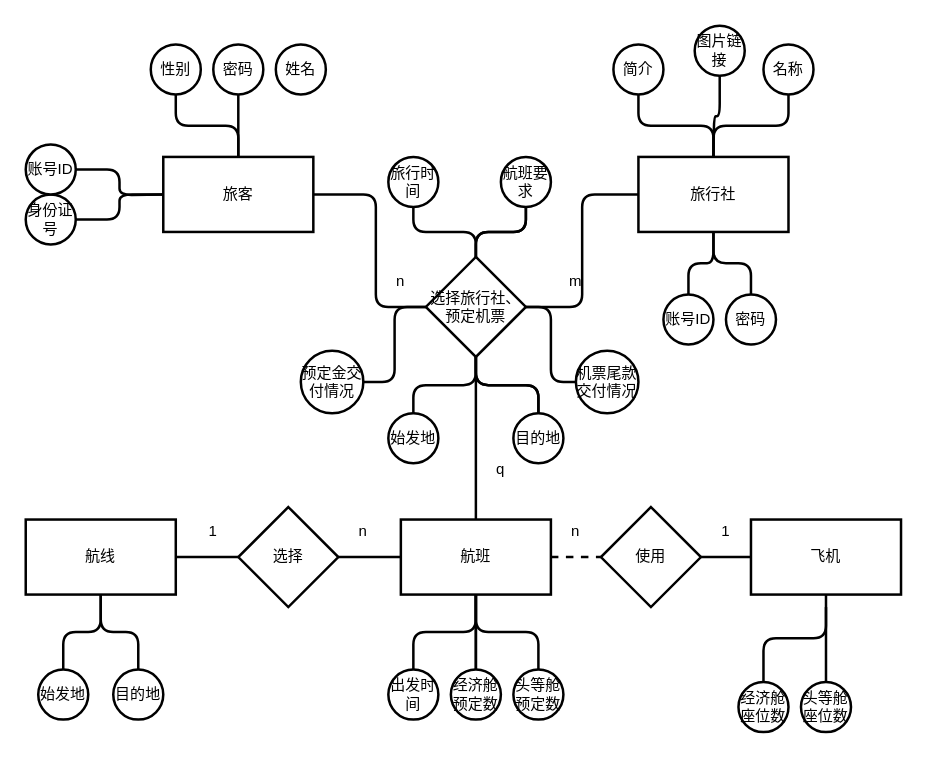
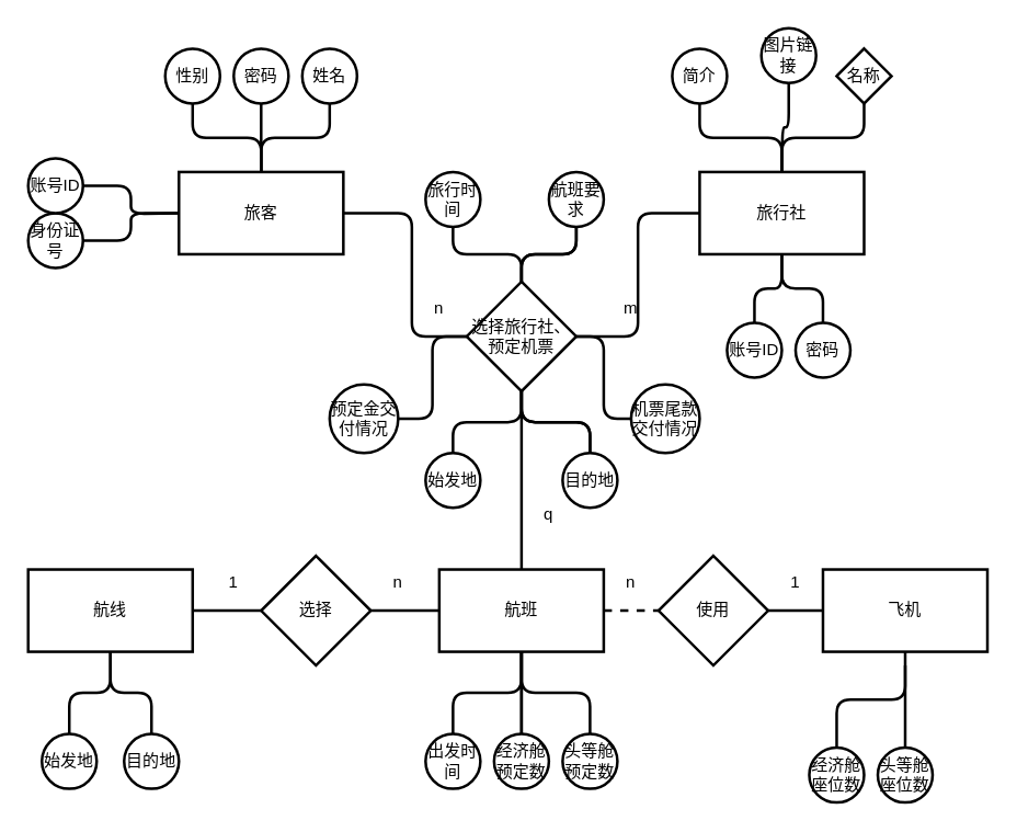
  <mxCell id="0" />
  <mxCell id="1" parent="0" />
  <mxCell id="2" style="edgeStyle=orthogonalEdgeStyle;rounded=1;orthogonalLoop=1;jettySize=auto;html=1;entryX=0;entryY=0.5;entryDx=0;entryDy=0;endArrow=none;endFill=0;strokeWidth=2;" parent="1" source="3" target="16" edge="1"><mxGeometry relative="1" as="geometry"><Array as="points"><mxPoint x="300" y="155" /><mxPoint x="300" y="245" /></Array></mxGeometry></mxCell>
  <mxCell id="3" value="旅客" style="rounded=0;whiteSpace=wrap;html=1;strokeWidth=2;" parent="1" vertex="1"><mxGeometry x="130" y="125" width="120" height="60" as="geometry" /></mxCell>
  <mxCell id="4" style="edgeStyle=orthogonalEdgeStyle;rounded=1;orthogonalLoop=1;jettySize=auto;html=1;entryX=0.5;entryY=0;entryDx=0;entryDy=0;endArrow=none;endFill=0;strokeWidth=2;" parent="1" source="5" target="45" edge="1"><mxGeometry relative="1" as="geometry" /></mxCell>
  <mxCell id="5" value="旅行社" style="rounded=0;whiteSpace=wrap;html=1;strokeWidth=2;" parent="1" vertex="1"><mxGeometry x="510" y="125" width="120" height="60" as="geometry" /></mxCell>
  <mxCell id="6" style="edgeStyle=orthogonalEdgeStyle;rounded=1;orthogonalLoop=1;jettySize=auto;html=1;entryX=0.5;entryY=1;entryDx=0;entryDy=0;strokeWidth=2;endFill=0;endArrow=none;" edge="1" parent="1" source="8" target="16"><mxGeometry relative="1" as="geometry" /></mxCell>
  <mxCell id="7" style="edgeStyle=orthogonalEdgeStyle;rounded=1;orthogonalLoop=1;jettySize=auto;html=1;entryX=0;entryY=0.5;entryDx=0;entryDy=0;strokeWidth=2;endFill=0;endArrow=none;dashed=1;" edge="1" parent="1" source="8" target="70"><mxGeometry relative="1" as="geometry" /></mxCell>
  <mxCell id="8" value="航班" style="rounded=0;whiteSpace=wrap;html=1;strokeWidth=2;" parent="1" vertex="1"><mxGeometry x="320" y="415" width="120" height="60" as="geometry" /></mxCell>
  <mxCell id="9" style="edgeStyle=orthogonalEdgeStyle;rounded=1;orthogonalLoop=1;jettySize=auto;html=1;entryX=0.5;entryY=0;entryDx=0;entryDy=0;endArrow=none;endFill=0;strokeWidth=2;" parent="1" source="10" target="3" edge="1"><mxGeometry relative="1" as="geometry" /></mxCell>
  <mxCell id="10" value="性别" style="ellipse;whiteSpace=wrap;html=1;strokeWidth=2;" parent="1" vertex="1"><mxGeometry x="120" y="35" width="40" height="40" as="geometry" /></mxCell>
+ <mxCell id="11" style="edgeStyle=orthogonalEdgeStyle;rounded=1;orthogonalLoop=1;jettySize=auto;html=1;entryX=0.5;entryY=0;entryDx=0;entryDy=0;endArrow=none;endFill=0;strokeWidth=2;" parent="1" source="12" target="3" edge="1"><mxGeometry relative="1" as="geometry" /></mxCell>
  <mxCell id="12" value="姓名" style="ellipse;whiteSpace=wrap;html=1;strokeWidth=2;" parent="1" vertex="1"><mxGeometry x="220" y="35" width="40" height="40" as="geometry" /></mxCell>
  <mxCell id="13" style="edgeStyle=orthogonalEdgeStyle;rounded=1;orthogonalLoop=1;jettySize=auto;html=1;entryX=0;entryY=0.5;entryDx=0;entryDy=0;endArrow=none;endFill=0;strokeWidth=2;" parent="1" source="14" target="3" edge="1"><mxGeometry relative="1" as="geometry" /></mxCell>
  <mxCell id="14" value="身份证号" style="ellipse;whiteSpace=wrap;html=1;strokeWidth=2;" parent="1" vertex="1"><mxGeometry x="20" y="155" width="40" height="40" as="geometry" /></mxCell>
  <mxCell id="15" style="edgeStyle=orthogonalEdgeStyle;rounded=1;orthogonalLoop=1;jettySize=auto;html=1;entryX=0;entryY=0.5;entryDx=0;entryDy=0;endArrow=none;endFill=0;strokeWidth=2;" parent="1" source="16" target="5" edge="1"><mxGeometry relative="1" as="geometry" /></mxCell>
  <mxCell id="16" value="选择旅行社、&lt;br&gt;预定机票" style="rhombus;whiteSpace=wrap;html=1;strokeWidth=2;" parent="1" vertex="1"><mxGeometry x="340" y="205" width="80" height="80" as="geometry" /></mxCell>
  <mxCell id="17" value="n" style="text;html=1;strokeColor=none;fillColor=none;align=center;verticalAlign=middle;whiteSpace=wrap;rounded=0;" parent="1" vertex="1"><mxGeometry x="300" y="215" width="40" height="20" as="geometry" /></mxCell>
  <mxCell id="18" value="m" style="text;html=1;strokeColor=none;fillColor=none;align=center;verticalAlign=middle;whiteSpace=wrap;rounded=0;" parent="1" vertex="1"><mxGeometry x="440" y="215" width="40" height="20" as="geometry" /></mxCell>
  <mxCell id="19" style="edgeStyle=orthogonalEdgeStyle;rounded=1;orthogonalLoop=1;jettySize=auto;html=1;entryX=0.5;entryY=0;entryDx=0;entryDy=0;endArrow=none;endFill=0;strokeWidth=2;" parent="1" source="20" target="16" edge="1"><mxGeometry relative="1" as="geometry" /></mxCell>
  <mxCell id="20" value="旅行时间" style="ellipse;whiteSpace=wrap;html=1;strokeWidth=2;" parent="1" vertex="1"><mxGeometry x="310" y="125" width="40" height="40" as="geometry" /></mxCell>
  <mxCell id="21" style="edgeStyle=orthogonalEdgeStyle;rounded=1;orthogonalLoop=1;jettySize=auto;html=1;entryX=0.5;entryY=1;entryDx=0;entryDy=0;endArrow=none;endFill=0;strokeWidth=2;startArrow=none;" parent="1" source="32" target="16" edge="1"><mxGeometry relative="1" as="geometry" /></mxCell>
  <mxCell id="22" style="edgeStyle=orthogonalEdgeStyle;rounded=1;orthogonalLoop=1;jettySize=auto;html=1;entryX=0.5;entryY=1;entryDx=0;entryDy=0;endArrow=none;endFill=0;strokeWidth=2;" parent="1" source="23" target="16" edge="1"><mxGeometry relative="1" as="geometry" /></mxCell>
  <mxCell id="23" value="始发地" style="ellipse;whiteSpace=wrap;html=1;strokeWidth=2;" parent="1" vertex="1"><mxGeometry x="310" y="330" width="40" height="40" as="geometry" /></mxCell>
  <mxCell id="24" style="edgeStyle=orthogonalEdgeStyle;rounded=1;orthogonalLoop=1;jettySize=auto;html=1;entryX=0.5;entryY=1;entryDx=0;entryDy=0;endArrow=none;endFill=0;strokeWidth=2;" parent="1" source="32" target="16" edge="1"><mxGeometry relative="1" as="geometry" /></mxCell>
  <mxCell id="25" style="edgeStyle=orthogonalEdgeStyle;rounded=1;orthogonalLoop=1;jettySize=auto;html=1;entryX=0.5;entryY=0;entryDx=0;entryDy=0;endArrow=none;endFill=0;strokeWidth=2;" parent="1" source="31" target="16" edge="1"><mxGeometry relative="1" as="geometry" /></mxCell>
  <mxCell id="26" style="edgeStyle=orthogonalEdgeStyle;rounded=1;orthogonalLoop=1;jettySize=auto;html=1;strokeWidth=2;endFill=0;endArrow=none;" edge="1" parent="1" source="27" target="16"><mxGeometry relative="1" as="geometry" /></mxCell>
  <mxCell id="27" value="预定金交付情况" style="ellipse;whiteSpace=wrap;html=1;strokeWidth=2;" parent="1" vertex="1"><mxGeometry x="240" y="280" width="50" height="50" as="geometry" /></mxCell>
  <mxCell id="28" style="edgeStyle=orthogonalEdgeStyle;rounded=1;orthogonalLoop=1;jettySize=auto;html=1;entryX=0.5;entryY=0;entryDx=0;entryDy=0;endArrow=none;endFill=0;strokeWidth=2;startArrow=none;" parent="1" source="31" target="16" edge="1"><mxGeometry relative="1" as="geometry" /></mxCell>
  <mxCell id="29" style="edgeStyle=orthogonalEdgeStyle;rounded=1;orthogonalLoop=1;jettySize=auto;html=1;strokeWidth=2;endFill=0;endArrow=none;" edge="1" parent="1" source="30" target="16"><mxGeometry relative="1" as="geometry" /></mxCell>
  <mxCell id="30" value="机票尾款交付情况" style="ellipse;whiteSpace=wrap;html=1;strokeWidth=2;" parent="1" vertex="1"><mxGeometry x="460" y="280" width="50" height="50" as="geometry" /></mxCell>
  <mxCell id="31" value="航班要求" style="ellipse;whiteSpace=wrap;html=1;strokeWidth=2;" parent="1" vertex="1"><mxGeometry x="400" y="125" width="40" height="40" as="geometry" /></mxCell>
  <mxCell id="32" value="目的地" style="ellipse;whiteSpace=wrap;html=1;strokeWidth=2;" parent="1" vertex="1"><mxGeometry x="410" y="330" width="40" height="40" as="geometry" /></mxCell>
  <mxCell id="33" style="edgeStyle=orthogonalEdgeStyle;rounded=1;orthogonalLoop=1;jettySize=auto;html=1;endArrow=none;endFill=0;strokeWidth=2;" parent="1" source="34" edge="1"><mxGeometry relative="1" as="geometry"><mxPoint x="190" y="125" as="targetPoint" /></mxGeometry></mxCell>
  <mxCell id="34" value="密码" style="ellipse;whiteSpace=wrap;html=1;strokeWidth=2;" parent="1" vertex="1"><mxGeometry x="170" y="35" width="40" height="40" as="geometry" /></mxCell>
  <mxCell id="35" style="edgeStyle=orthogonalEdgeStyle;rounded=1;orthogonalLoop=1;jettySize=auto;html=1;entryX=0.5;entryY=0;entryDx=0;entryDy=0;endArrow=none;endFill=0;strokeWidth=2;" parent="1" source="36" target="5" edge="1"><mxGeometry relative="1" as="geometry" /></mxCell>
  <mxCell id="36" value="简介" style="ellipse;whiteSpace=wrap;html=1;strokeWidth=2;" parent="1" vertex="1"><mxGeometry x="490" y="35" width="40" height="40" as="geometry" /></mxCell>
  <mxCell id="37" style="edgeStyle=orthogonalEdgeStyle;rounded=1;orthogonalLoop=1;jettySize=auto;html=1;endArrow=none;endFill=0;strokeWidth=2;" parent="1" source="38" edge="1"><mxGeometry relative="1" as="geometry"><mxPoint x="570" y="125" as="targetPoint" /></mxGeometry></mxCell>
  <mxCell id="38" value="图片链接" style="ellipse;whiteSpace=wrap;html=1;strokeWidth=2;" parent="1" vertex="1"><mxGeometry x="555" y="20" width="40" height="40" as="geometry" /></mxCell>
  <mxCell id="39" style="edgeStyle=orthogonalEdgeStyle;rounded=1;orthogonalLoop=1;jettySize=auto;html=1;entryX=0.5;entryY=0;entryDx=0;entryDy=0;endArrow=none;endFill=0;strokeWidth=2;" parent="1" source="40" target="5" edge="1"><mxGeometry relative="1" as="geometry" /></mxCell>
- <mxCell id="40" value="名称" style="ellipse;whiteSpace=wrap;html=1;strokeWidth=2;" parent="1" vertex="1"><mxGeometry x="610" y="35" width="40" height="40" as="geometry" /></mxCell>
+ <mxCell id="40" value="名称" style="rhombus;whiteSpace=wrap;html=1;strokeWidth=2;" parent="1" vertex="1"><mxGeometry x="610" y="35" width="40" height="40" as="geometry" /></mxCell>
  <mxCell id="41" style="edgeStyle=orthogonalEdgeStyle;rounded=1;orthogonalLoop=1;jettySize=auto;html=1;entryX=0.5;entryY=1;entryDx=0;entryDy=0;endArrow=none;endFill=0;strokeWidth=2;" parent="1" source="42" target="5" edge="1"><mxGeometry relative="1" as="geometry" /></mxCell>
  <mxCell id="42" value="账号ID" style="ellipse;whiteSpace=wrap;html=1;strokeWidth=2;" parent="1" vertex="1"><mxGeometry x="530" y="235" width="40" height="40" as="geometry" /></mxCell>
  <mxCell id="43" style="edgeStyle=orthogonalEdgeStyle;rounded=1;orthogonalLoop=1;jettySize=auto;html=1;endArrow=none;endFill=0;strokeWidth=2;" parent="1" source="44" edge="1"><mxGeometry relative="1" as="geometry"><mxPoint x="130" y="155" as="targetPoint" /></mxGeometry></mxCell>
  <mxCell id="44" value="账号ID" style="ellipse;whiteSpace=wrap;html=1;strokeWidth=2;" parent="1" vertex="1"><mxGeometry x="20" y="115" width="40" height="40" as="geometry" /></mxCell>
  <mxCell id="45" value="密码" style="ellipse;whiteSpace=wrap;html=1;strokeWidth=2;" parent="1" vertex="1"><mxGeometry x="580" y="235" width="40" height="40" as="geometry" /></mxCell>
  <mxCell id="46" style="edgeStyle=orthogonalEdgeStyle;rounded=1;orthogonalLoop=1;jettySize=auto;html=1;entryX=0.5;entryY=1;entryDx=0;entryDy=0;strokeWidth=2;endFill=0;endArrow=none;" edge="1" parent="1" source="47" target="59"><mxGeometry relative="1" as="geometry" /></mxCell>
  <mxCell id="47" value="始发地" style="ellipse;whiteSpace=wrap;html=1;strokeWidth=2;" parent="1" vertex="1"><mxGeometry x="30" y="535" width="40" height="40" as="geometry" /></mxCell>
  <mxCell id="48" value="q" style="text;html=1;strokeColor=none;fillColor=none;align=center;verticalAlign=middle;whiteSpace=wrap;rounded=0;" parent="1" vertex="1"><mxGeometry x="380" y="365" width="40" height="20" as="geometry" /></mxCell>
  <mxCell id="49" value="n" style="text;html=1;strokeColor=none;fillColor=none;align=center;verticalAlign=middle;whiteSpace=wrap;rounded=0;" parent="1" vertex="1"><mxGeometry x="270" y="415" width="40" height="20" as="geometry" /></mxCell>
  <mxCell id="50" style="edgeStyle=orthogonalEdgeStyle;rounded=1;orthogonalLoop=1;jettySize=auto;html=1;entryX=0.5;entryY=1;entryDx=0;entryDy=0;strokeWidth=2;endFill=0;endArrow=none;" edge="1" parent="1" source="51" target="59"><mxGeometry relative="1" as="geometry" /></mxCell>
  <mxCell id="51" value="目的地" style="ellipse;whiteSpace=wrap;html=1;strokeWidth=2;" parent="1" vertex="1"><mxGeometry x="90" y="535" width="40" height="40" as="geometry" /></mxCell>
  <mxCell id="52" style="edgeStyle=orthogonalEdgeStyle;rounded=1;orthogonalLoop=1;jettySize=auto;html=1;entryX=0.5;entryY=1;entryDx=0;entryDy=0;strokeWidth=2;endFill=0;endArrow=none;" edge="1" parent="1" source="53" target="8"><mxGeometry relative="1" as="geometry" /></mxCell>
  <mxCell id="53" value="出发时间" style="ellipse;whiteSpace=wrap;html=1;strokeWidth=2;" parent="1" vertex="1"><mxGeometry x="310" y="535" width="40" height="40" as="geometry" /></mxCell>
  <mxCell id="54" style="edgeStyle=orthogonalEdgeStyle;rounded=1;orthogonalLoop=1;jettySize=auto;html=1;entryX=0.5;entryY=1;entryDx=0;entryDy=0;strokeWidth=2;endFill=0;endArrow=none;" edge="1" parent="1" source="55" target="60"><mxGeometry relative="1" as="geometry" /></mxCell>
  <mxCell id="55" value="经济舱座位数" style="ellipse;whiteSpace=wrap;html=1;strokeWidth=2;" parent="1" vertex="1"><mxGeometry x="590" y="545" width="40" height="40" as="geometry" /></mxCell>
  <mxCell id="56" style="edgeStyle=orthogonalEdgeStyle;rounded=1;orthogonalLoop=1;jettySize=auto;html=1;strokeWidth=2;endFill=0;endArrow=none;" edge="1" parent="1" source="57"><mxGeometry relative="1" as="geometry"><mxPoint x="660" y="485" as="targetPoint" /></mxGeometry></mxCell>
  <mxCell id="57" value="头等舱座位数" style="ellipse;whiteSpace=wrap;html=1;strokeWidth=2;" parent="1" vertex="1"><mxGeometry x="640" y="545" width="40" height="40" as="geometry" /></mxCell>
  <mxCell id="58" style="edgeStyle=orthogonalEdgeStyle;rounded=1;orthogonalLoop=1;jettySize=auto;html=1;entryX=0;entryY=0.5;entryDx=0;entryDy=0;strokeWidth=2;endFill=0;endArrow=none;" edge="1" parent="1" source="59" target="67"><mxGeometry relative="1" as="geometry" /></mxCell>
  <mxCell id="59" value="航线" style="rounded=0;whiteSpace=wrap;html=1;strokeWidth=2;" vertex="1" parent="1"><mxGeometry x="20" y="415" width="120" height="60" as="geometry" /></mxCell>
  <mxCell id="60" value="飞机" style="rounded=0;whiteSpace=wrap;html=1;strokeWidth=2;" vertex="1" parent="1"><mxGeometry x="600" y="415" width="120" height="60" as="geometry" /></mxCell>
  <mxCell id="61" style="edgeStyle=orthogonalEdgeStyle;rounded=1;orthogonalLoop=1;jettySize=auto;html=1;entryX=0.5;entryY=1;entryDx=0;entryDy=0;strokeWidth=2;endFill=0;endArrow=none;" edge="1" parent="1" source="63" target="8"><mxGeometry relative="1" as="geometry" /></mxCell>
  <mxCell id="62" value="" style="edgeStyle=orthogonalEdgeStyle;rounded=1;orthogonalLoop=1;jettySize=auto;html=1;strokeWidth=2;endFill=0;endArrow=none;" edge="1" parent="1" source="63" target="8"><mxGeometry relative="1" as="geometry" /></mxCell>
  <mxCell id="63" value="经济舱预定数" style="ellipse;whiteSpace=wrap;html=1;strokeWidth=2;" vertex="1" parent="1"><mxGeometry x="360" y="535" width="40" height="40" as="geometry" /></mxCell>
  <mxCell id="64" style="edgeStyle=orthogonalEdgeStyle;rounded=1;orthogonalLoop=1;jettySize=auto;html=1;strokeWidth=2;endFill=0;endArrow=none;" edge="1" parent="1" source="65"><mxGeometry relative="1" as="geometry"><mxPoint x="380" y="475" as="targetPoint" /><Array as="points"><mxPoint x="430" y="505" /><mxPoint x="380" y="505" /></Array></mxGeometry></mxCell>
  <mxCell id="65" value="头等舱预定数" style="ellipse;whiteSpace=wrap;html=1;strokeWidth=2;" vertex="1" parent="1"><mxGeometry x="410" y="535" width="40" height="40" as="geometry" /></mxCell>
  <mxCell id="66" style="edgeStyle=orthogonalEdgeStyle;rounded=1;orthogonalLoop=1;jettySize=auto;html=1;entryX=0;entryY=0.5;entryDx=0;entryDy=0;strokeWidth=2;endFill=0;endArrow=none;" edge="1" parent="1" source="67" target="8"><mxGeometry relative="1" as="geometry" /></mxCell>
  <mxCell id="67" value="选择" style="rhombus;whiteSpace=wrap;html=1;strokeWidth=2;" vertex="1" parent="1"><mxGeometry x="190" y="405" width="80" height="80" as="geometry" /></mxCell>
  <mxCell id="68" value="1" style="text;html=1;strokeColor=none;fillColor=none;align=center;verticalAlign=middle;whiteSpace=wrap;rounded=0;" vertex="1" parent="1"><mxGeometry x="150" y="415" width="40" height="20" as="geometry" /></mxCell>
  <mxCell id="69" style="edgeStyle=orthogonalEdgeStyle;rounded=1;orthogonalLoop=1;jettySize=auto;html=1;entryX=0;entryY=0.5;entryDx=0;entryDy=0;strokeWidth=2;endFill=0;endArrow=none;" edge="1" parent="1" source="70" target="60"><mxGeometry relative="1" as="geometry" /></mxCell>
  <mxCell id="70" value="使用" style="rhombus;whiteSpace=wrap;html=1;strokeWidth=2;" vertex="1" parent="1"><mxGeometry x="480" y="405" width="80" height="80" as="geometry" /></mxCell>
  <mxCell id="71" value="1" style="text;html=1;strokeColor=none;fillColor=none;align=center;verticalAlign=middle;whiteSpace=wrap;rounded=0;" vertex="1" parent="1"><mxGeometry x="560" y="415" width="40" height="20" as="geometry" /></mxCell>
  <mxCell id="72" value="n" style="text;html=1;strokeColor=none;fillColor=none;align=center;verticalAlign=middle;whiteSpace=wrap;rounded=0;" vertex="1" parent="1"><mxGeometry x="440" y="415" width="40" height="20" as="geometry" /></mxCell>
